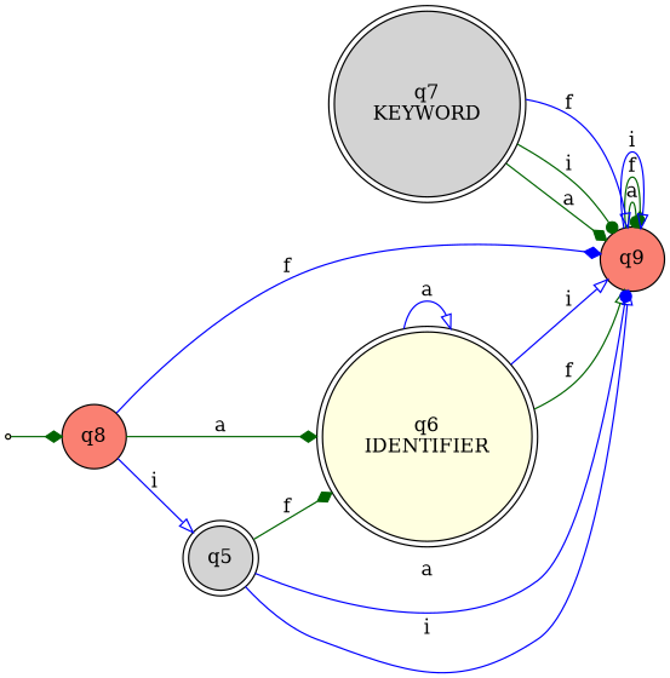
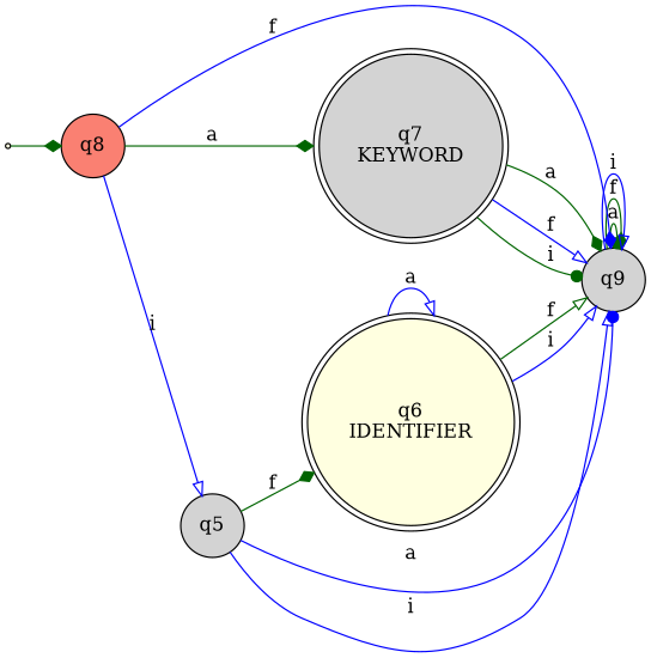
  digraph {
    rankdir=LR
    node [fillcolor=lightyellow shape=circle style=filled]
    edge [arrowhead=onormal color=blue]
    n1 [label="q6\nIDENTIFIER" shape=doublecircle]
-   n2 [fillcolor=salmon label=q9]
+   n2 [fillcolor=lightgrey label=q9]
    n3 [fillcolor=lightgrey label="q7\nKEYWORD" shape=doublecircle]
-   n4 [fillcolor=lightgrey label=q5 shape=doublecircle]
+   n4 [fillcolor=lightgrey label=q5]
    n5 [fillcolor=salmon label=q8]
    start [shape=point]
    n1 -> n1 [label=a]
    n1 -> n2 [color=darkgreen label=f]
    n1 -> n2 [label=i]
    n2 -> n2 [arrowhead=dot color=darkgreen label=a]
    n2 -> n2 [arrowhead=diamond color=darkgreen label=f]
    n2 -> n2 [label=i]
    n3 -> n2 [arrowhead=diamond color=darkgreen label=a]
    n3 -> n2 [label=f]
    n3 -> n2 [arrowhead=dot color=darkgreen label=i]
    n4 -> n1 [arrowhead=diamond color=darkgreen label=f]
    n4 -> n2 [arrowhead=dot label=a]
    n4 -> n2 [label=i]
-   n5 -> n1 [arrowhead=diamond color=darkgreen label=a]
+   n5 -> n3 [arrowhead=diamond color=darkgreen label=a]
    n5 -> n2 [arrowhead=diamond label=f]
    n5 -> n4 [label=i]
    start -> n5 [arrowhead=diamond color=darkgreen]
  }
